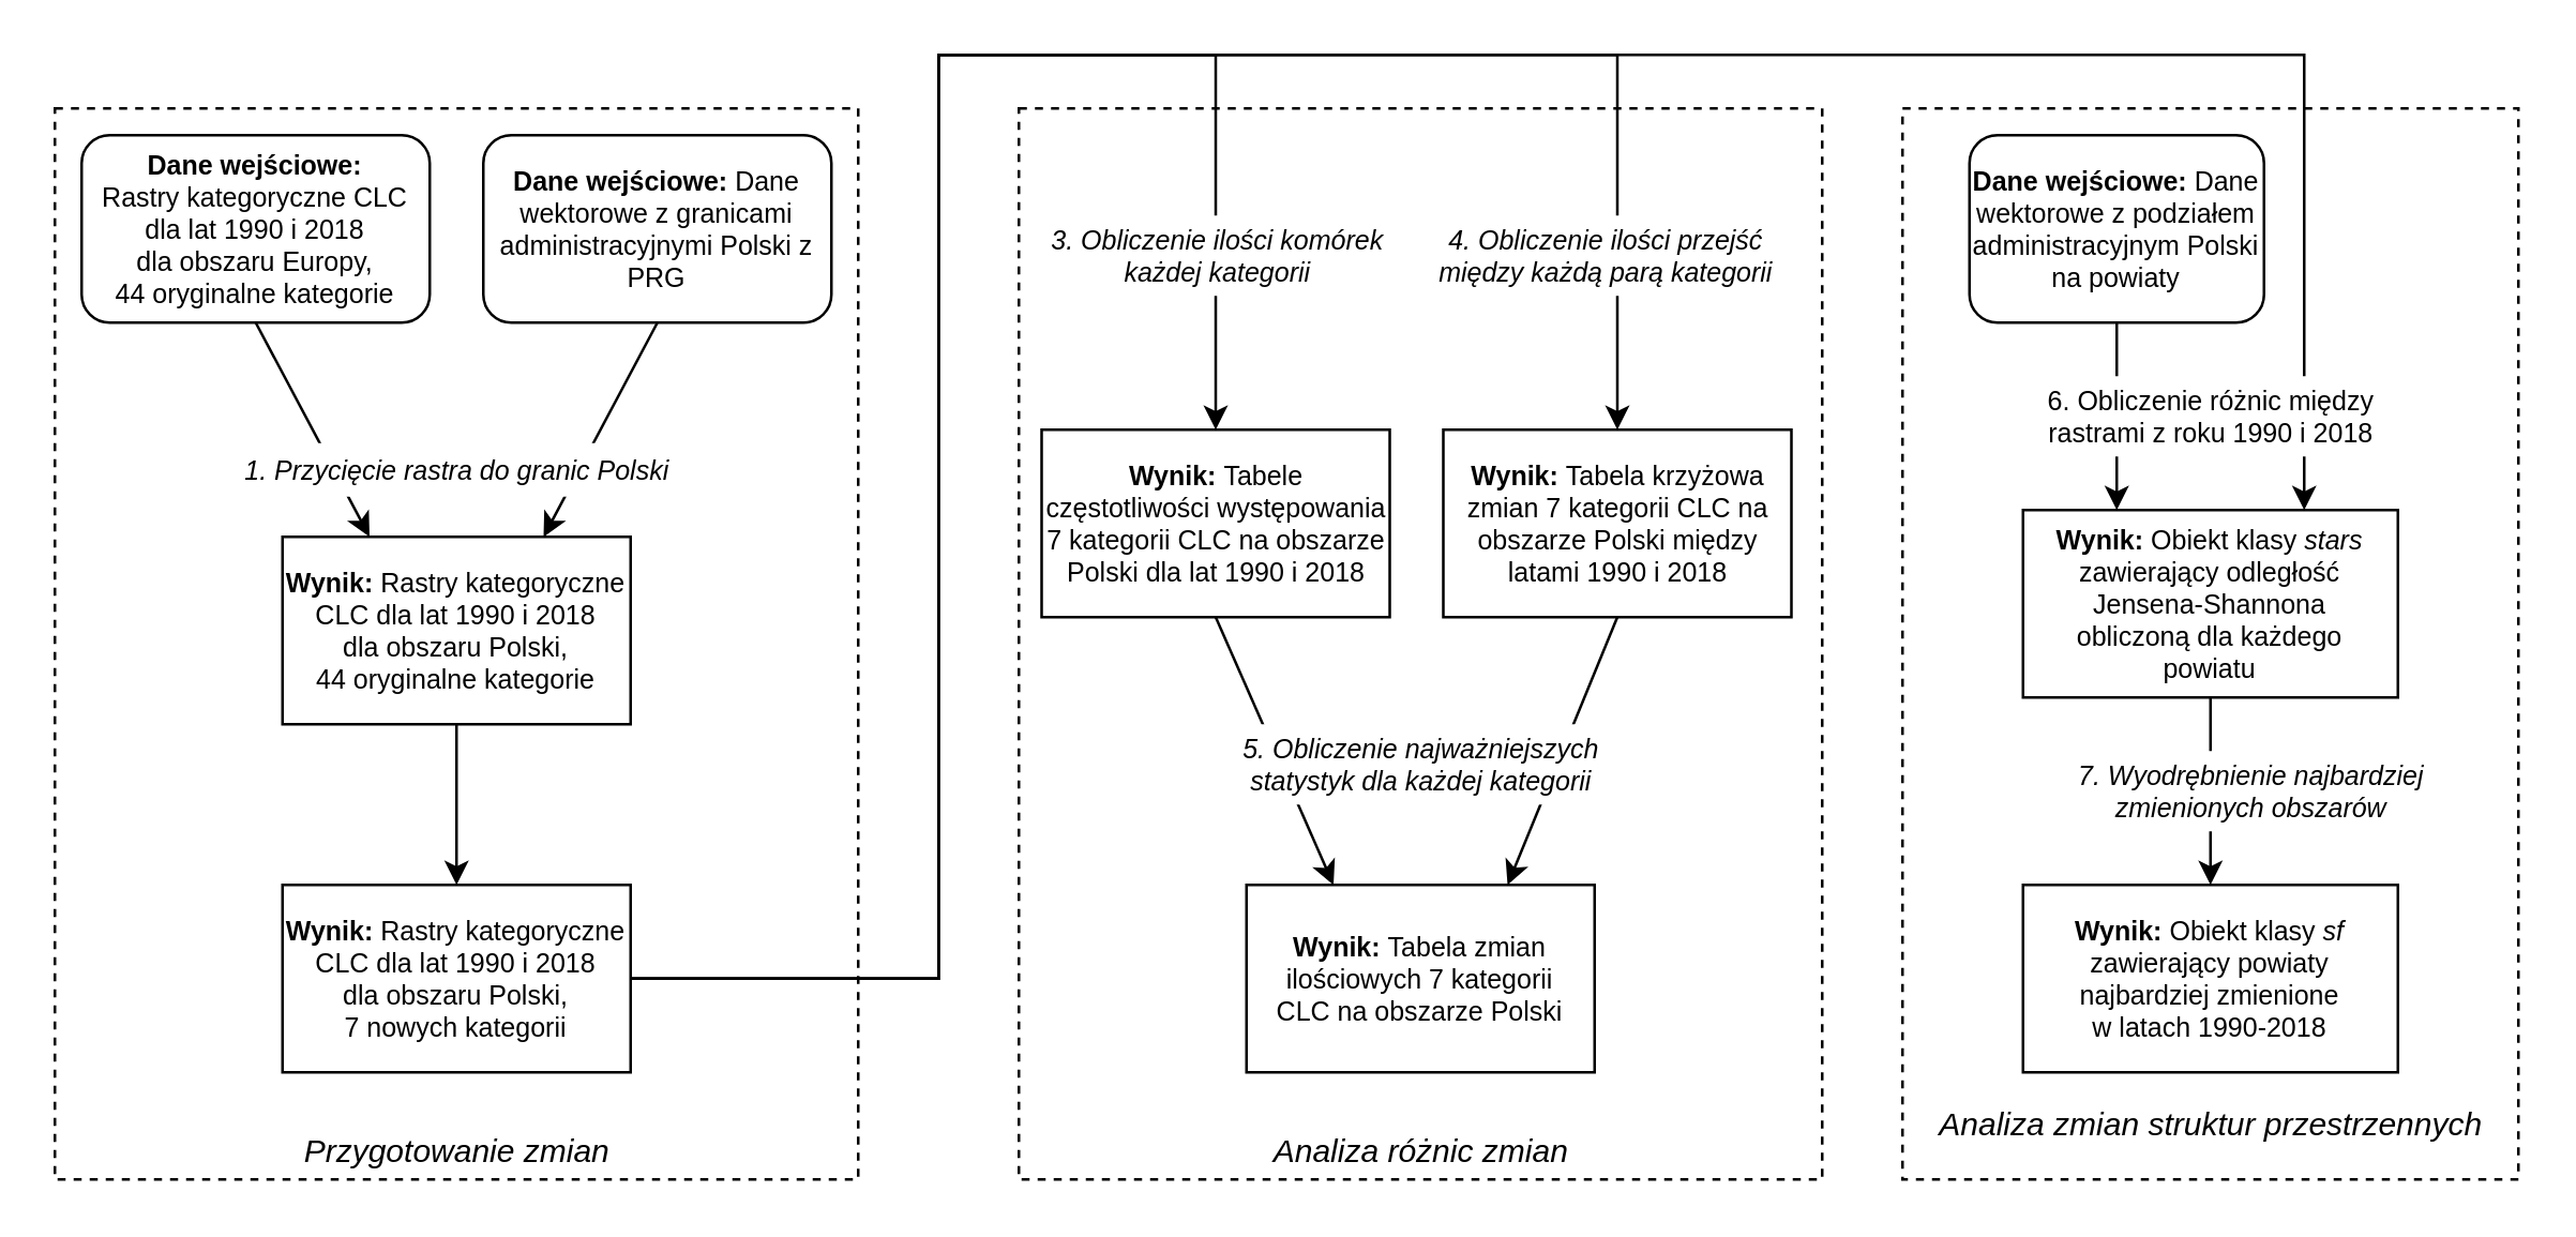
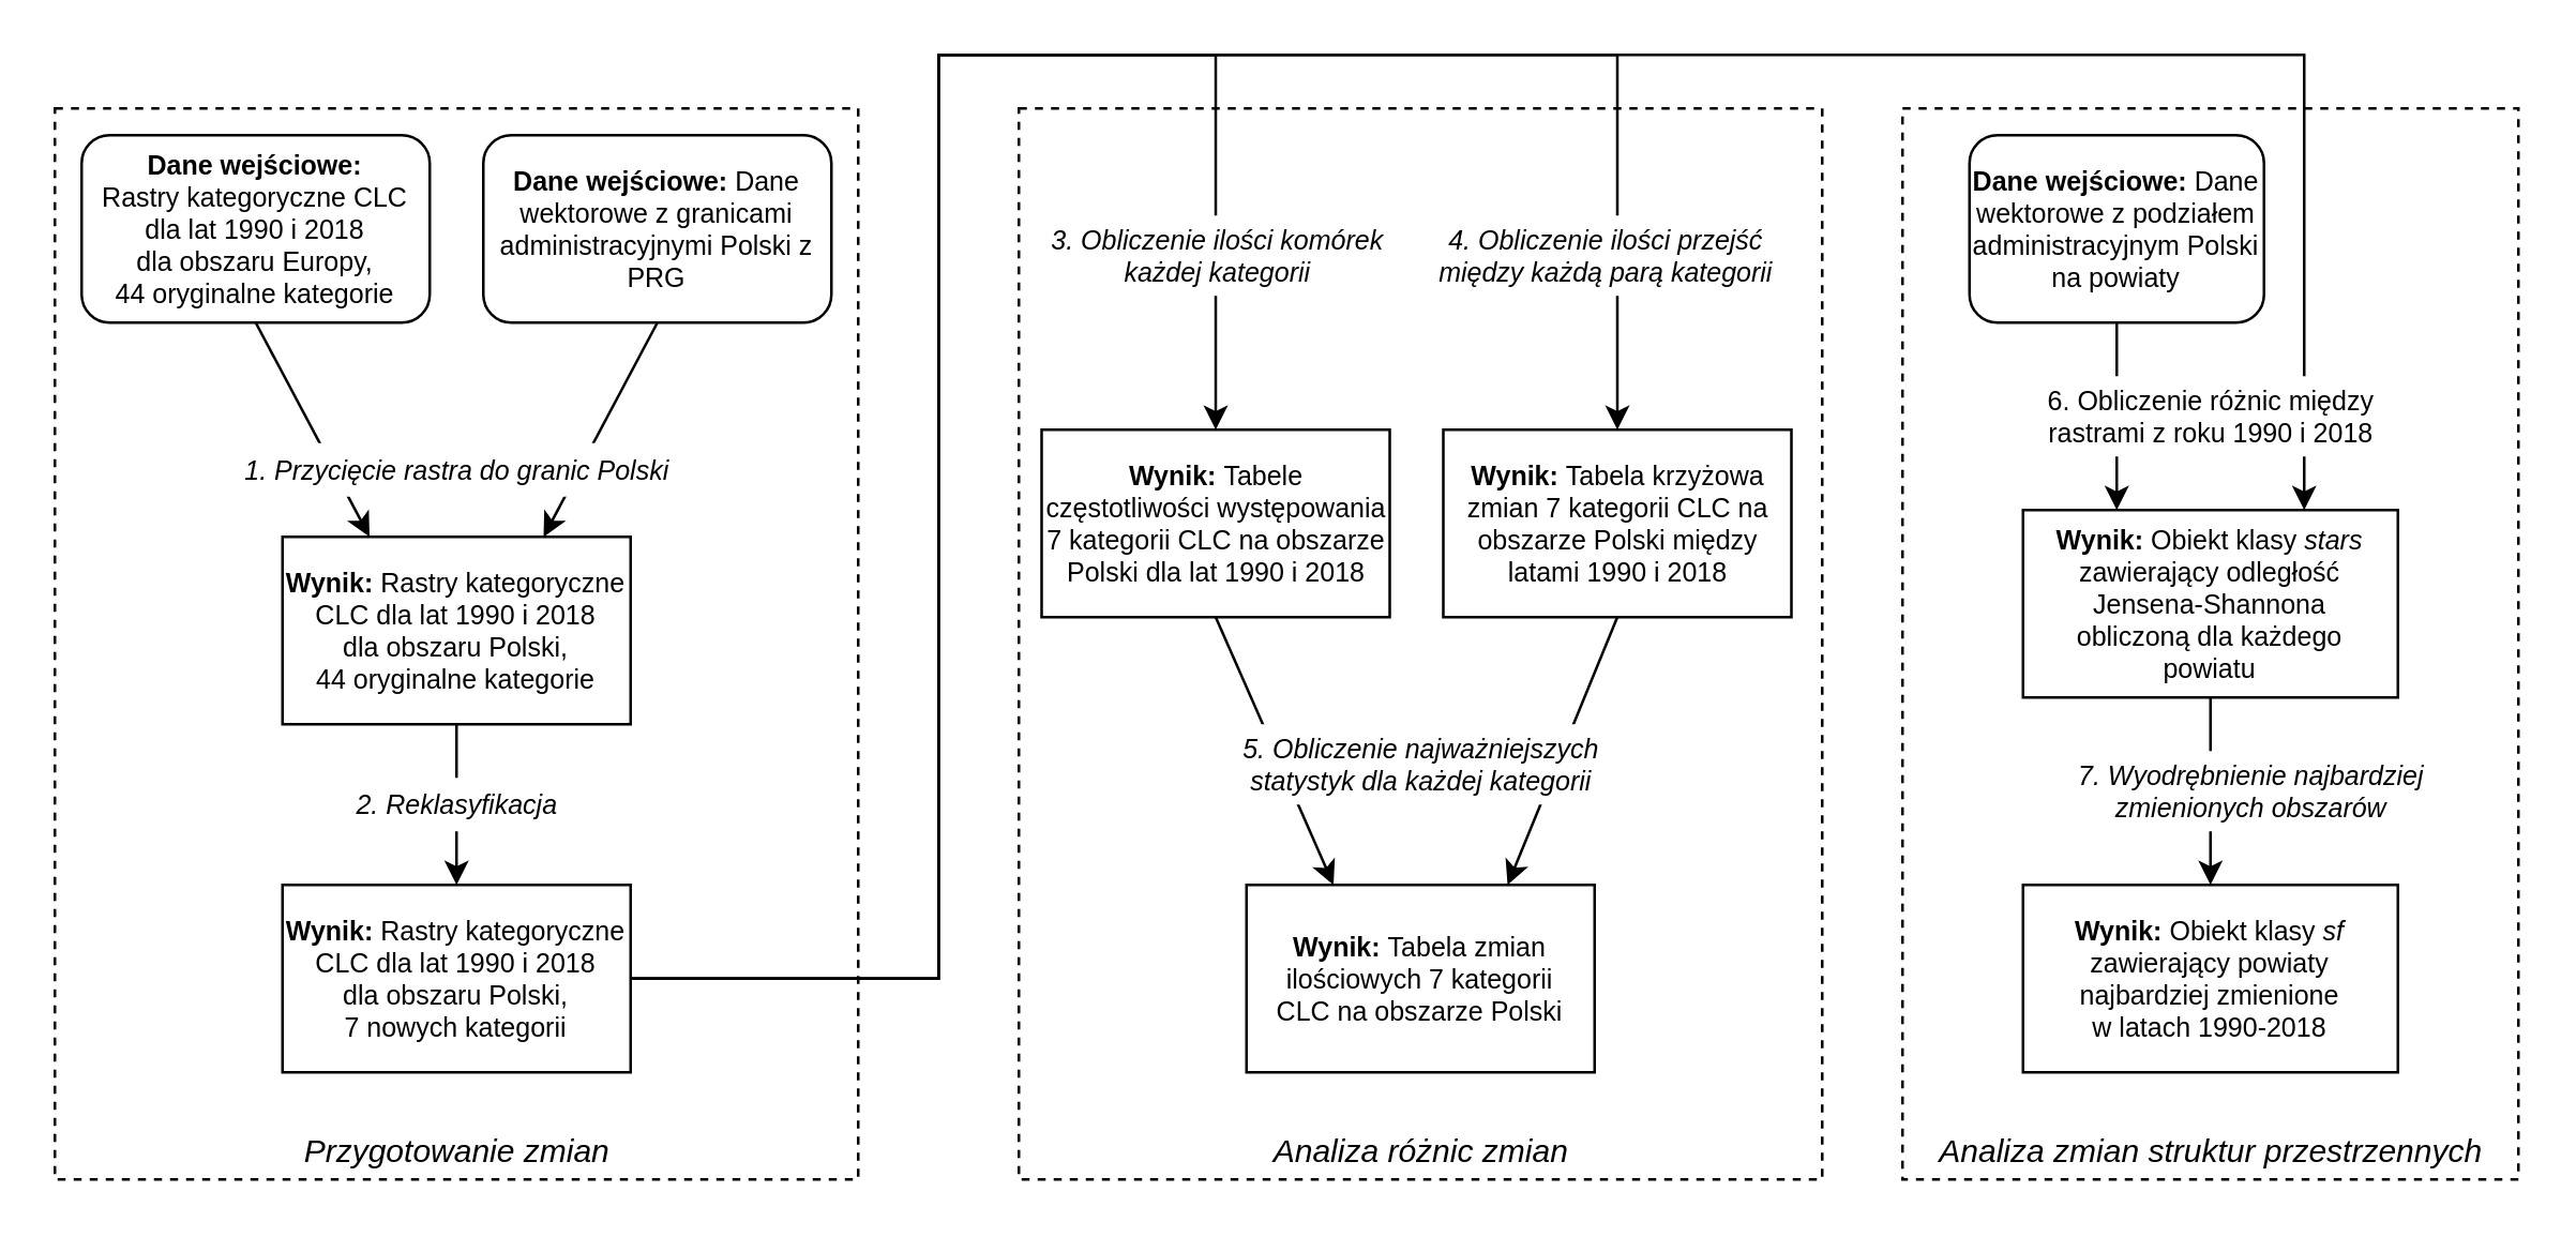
  <mxCell id="0" />
  <mxCell id="1" parent="0" />
  <mxCell id="2" value="" style="rounded=0;whiteSpace=wrap;html=1;labelBackgroundColor=#FFFFFF;fillColor=none;dashed=1;fontSize=10;" parent="1" vertex="1"><mxGeometry x="20" y="40" width="300" height="400" as="geometry" /></mxCell>
  <mxCell id="3" value="&lt;b style=&quot;font-size: 10px&quot;&gt;Dane wejściowe:&lt;br&gt;&lt;/b&gt;Rastry kategoryczne CLC&lt;br&gt;dla lat 1990 i 2018&lt;br&gt;dla obszaru Europy,&lt;br&gt;44 oryginalne kategorie" style="rounded=1;whiteSpace=wrap;html=1;fontSize=10;" parent="1" vertex="1"><mxGeometry x="30" y="50" width="130" height="70" as="geometry" /></mxCell>
  <mxCell id="4" value="" style="endArrow=classic;html=1;rounded=0;exitX=0.5;exitY=1;exitDx=0;exitDy=0;entryX=0.25;entryY=0;entryDx=0;entryDy=0;fontSize=10;" parent="1" source="3" target="5" edge="1"><mxGeometry width="50" height="50" relative="1" as="geometry"><mxPoint x="100" y="190" as="sourcePoint" /><mxPoint x="95" y="140" as="targetPoint" /><Array as="points" /></mxGeometry></mxCell>
  <mxCell id="5" value="&lt;b style=&quot;font-size: 10px&quot;&gt;Wynik:&lt;/b&gt; Rastry kategoryczne CLC dla lat 1990 i 2018&lt;br&gt;dla obszaru Polski,&lt;br&gt;44 oryginalne kategorie" style="rounded=0;whiteSpace=wrap;html=1;fontSize=10;" parent="1" vertex="1"><mxGeometry x="105" y="200" width="130" height="70" as="geometry" /></mxCell>
  <mxCell id="6" value="&lt;b style=&quot;font-size: 10px&quot;&gt;Dane wejściowe:&amp;nbsp;&lt;/b&gt;Dane wektorowe z granicami administracyjnymi Polski z PRG" style="rounded=1;whiteSpace=wrap;html=1;fontSize=10;" parent="1" vertex="1"><mxGeometry x="180" y="50" width="130" height="70" as="geometry" /></mxCell>
  <mxCell id="7" value="" style="endArrow=classic;html=1;rounded=0;exitX=0.5;exitY=1;exitDx=0;exitDy=0;entryX=0.75;entryY=0;entryDx=0;entryDy=0;fontSize=10;" parent="1" source="6" target="5" edge="1"><mxGeometry width="50" height="50" relative="1" as="geometry"><mxPoint x="340" y="140" as="sourcePoint" /><mxPoint x="170" y="180" as="targetPoint" /><Array as="points" /></mxGeometry></mxCell>
  <mxCell id="8" value="&lt;b style=&quot;font-size: 10px&quot;&gt;Wynik:&lt;/b&gt; Rastry kategoryczne CLC dla lat 1990 i 2018&lt;br&gt;dla obszaru Polski,&lt;br&gt;7 nowych kategorii" style="rounded=0;whiteSpace=wrap;html=1;fontSize=10;" parent="1" vertex="1"><mxGeometry x="105" y="330" width="130" height="70" as="geometry" /></mxCell>
  <mxCell id="9" value="" style="group;fontSize=10;verticalAlign=middle;" parent="1" vertex="1" connectable="0"><mxGeometry x="90" y="290" width="160" height="20" as="geometry" /></mxCell>
  <mxCell id="10" value="" style="endArrow=classic;html=1;rounded=0;entryX=0.5;entryY=0;entryDx=0;entryDy=0;exitX=0.5;exitY=1;exitDx=0;exitDy=0;fontSize=10;" parent="9" source="5" target="8" edge="1"><mxGeometry width="50" height="50" relative="1" as="geometry"><mxPoint x="140" y="20" as="sourcePoint" /><mxPoint x="48" y="60" as="targetPoint" /><Array as="points" /></mxGeometry></mxCell>
+ <mxCell id="11" value="&lt;i style=&quot;font-size: 10px&quot;&gt;2. Reklasyfikacja&lt;br&gt;&lt;/i&gt;" style="text;html=1;align=center;verticalAlign=middle;resizable=0;points=[];autosize=1;strokeColor=none;fillColor=default;fontSize=10;" parent="9" vertex="1"><mxGeometry x="35" width="90" height="20" as="geometry" /></mxCell>
  <mxCell id="12" value="" style="rounded=0;whiteSpace=wrap;html=1;labelBackgroundColor=#FFFFFF;fillColor=none;dashed=1;fontSize=10;" parent="1" vertex="1"><mxGeometry x="380" y="40" width="300" height="400" as="geometry" /></mxCell>
  <mxCell id="13" value="&lt;i style=&quot;font-size: 12px;&quot;&gt;Przygotowanie zmian&lt;/i&gt;" style="text;html=1;align=center;verticalAlign=middle;resizable=0;points=[];autosize=1;strokeColor=none;fillColor=none;fontSize=12;" parent="1" vertex="1"><mxGeometry x="100" y="420" width="140" height="20" as="geometry" /></mxCell>
  <mxCell id="14" value="&lt;b style=&quot;font-size: 10px&quot;&gt;Wynik:&lt;/b&gt;&amp;nbsp;Tabele częstotliwości występowania 7 kategorii CLC na obszarze Polski dla lat 1990 i 2018" style="rounded=0;whiteSpace=wrap;html=1;fontSize=10;" parent="1" vertex="1"><mxGeometry x="388.5" y="160" width="130" height="70" as="geometry" /></mxCell>
  <mxCell id="15" value="&lt;i style=&quot;font-size: 12px;&quot;&gt;Analiza różnic zmian&lt;br style=&quot;font-size: 12px;&quot;&gt;&lt;/i&gt;" style="text;html=1;align=center;verticalAlign=middle;resizable=0;points=[];autosize=1;strokeColor=none;fillColor=none;fontSize=12;" parent="1" vertex="1"><mxGeometry x="460" y="420" width="140" height="20" as="geometry" /></mxCell>
  <mxCell id="16" value="&lt;b style=&quot;font-size: 10px&quot;&gt;Wynik: &lt;/b&gt;Tabela zmian ilościowych 7 kategorii&lt;br&gt;CLC na obszarze Polski" style="rounded=0;whiteSpace=wrap;html=1;fontSize=10;" parent="1" vertex="1"><mxGeometry x="465" y="330" width="130" height="70" as="geometry" /></mxCell>
  <mxCell id="17" value="&lt;i style=&quot;font-size: 10px&quot;&gt;1. Przycięcie rastra do granic Polski&lt;/i&gt;" style="text;html=1;align=center;verticalAlign=middle;resizable=0;points=[];autosize=1;strokeColor=none;fillColor=default;fontSize=10;" parent="1" vertex="1"><mxGeometry x="85" y="165" width="170" height="20" as="geometry" /></mxCell>
  <mxCell id="18" value="" style="endArrow=classic;html=1;rounded=0;exitX=0.5;exitY=1;exitDx=0;exitDy=0;entryX=0.25;entryY=0;entryDx=0;entryDy=0;fontSize=10;" parent="1" source="14" target="16" edge="1"><mxGeometry width="50" height="50" relative="1" as="geometry"><mxPoint x="448.5" y="410" as="sourcePoint" /><mxPoint x="498.5" y="360" as="targetPoint" /></mxGeometry></mxCell>
  <mxCell id="19" value="" style="endArrow=classic;html=1;rounded=0;exitX=0.5;exitY=1;exitDx=0;exitDy=0;entryX=0.75;entryY=0;entryDx=0;entryDy=0;fontSize=10;" parent="1" source="21" target="16" edge="1"><mxGeometry width="50" height="50" relative="1" as="geometry"><mxPoint x="671" y="450" as="sourcePoint" /><mxPoint x="696" y="320" as="targetPoint" /></mxGeometry></mxCell>
  <mxCell id="20" value="&lt;i style=&quot;font-size: 10px&quot;&gt;5. Obliczenie najważniejszych&lt;br&gt;statystyk dla każdej kategorii&lt;/i&gt;" style="text;html=1;align=center;verticalAlign=middle;resizable=0;points=[];autosize=1;strokeColor=none;fillColor=default;fontSize=10;" parent="1" vertex="1"><mxGeometry x="455" y="270" width="150" height="30" as="geometry" /></mxCell>
  <mxCell id="21" value="&lt;b style=&quot;font-size: 10px&quot;&gt;Wynik:&lt;/b&gt;&amp;nbsp;Tabela krzyżowa zmian 7 kategorii CLC na obszarze Polski między latami 1990 i 2018" style="rounded=0;whiteSpace=wrap;html=1;fontSize=10;" parent="1" vertex="1"><mxGeometry x="538.5" y="160" width="130" height="70" as="geometry" /></mxCell>
  <mxCell id="22" style="edgeStyle=orthogonalEdgeStyle;rounded=0;orthogonalLoop=1;jettySize=auto;html=1;exitX=1;exitY=0.5;exitDx=0;exitDy=0;fontSize=10;entryX=0.5;entryY=0;entryDx=0;entryDy=0;" parent="1" source="8" target="14" edge="1"><mxGeometry relative="1" as="geometry"><mxPoint x="668" y="40" as="targetPoint" /><mxPoint x="420" y="380" as="sourcePoint" /><Array as="points"><mxPoint x="350" y="365" /><mxPoint x="350" y="20" /><mxPoint x="454" y="20" /></Array></mxGeometry></mxCell>
  <mxCell id="23" value="" style="rounded=0;whiteSpace=wrap;html=1;labelBackgroundColor=#FFFFFF;fillColor=none;dashed=1;fontSize=10;" parent="1" vertex="1"><mxGeometry x="710" y="40" width="230" height="400" as="geometry" /></mxCell>
- <mxCell id="24" value="&lt;i style=&quot;font-size: 12px&quot;&gt;Analiza zmian struktur przestrzennych&lt;br style=&quot;font-size: 12px&quot;&gt;&lt;/i&gt;" style="text;html=1;align=center;verticalAlign=middle;resizable=0;points=[];autosize=1;strokeColor=none;fillColor=none;fontSize=12;" parent="1" vertex="1"><mxGeometry x="715" y="410" width="220" height="20" as="geometry" /></mxCell>
+ <mxCell id="24" value="&lt;i style=&quot;font-size: 12px&quot;&gt;Analiza zmian struktur przestrzennych&lt;br style=&quot;font-size: 12px&quot;&gt;&lt;/i&gt;" style="text;html=1;align=center;verticalAlign=middle;resizable=0;points=[];autosize=1;strokeColor=none;fillColor=none;fontSize=12;" parent="1" vertex="1"><mxGeometry x="715" y="420" width="220" height="20" as="geometry" /></mxCell>
  <mxCell id="25" style="edgeStyle=orthogonalEdgeStyle;rounded=0;orthogonalLoop=1;jettySize=auto;html=1;entryX=0.5;entryY=0;entryDx=0;entryDy=0;fontSize=10;" parent="1" source="26" target="33" edge="1"><mxGeometry relative="1" as="geometry" /></mxCell>
  <mxCell id="26" value="&lt;b style=&quot;font-size: 10px&quot;&gt;Wynik:&amp;nbsp;&lt;/b&gt;Obiekt klasy&amp;nbsp;&lt;i&gt;stars&lt;br&gt;&lt;/i&gt;zawierający odległość Jensena-Shannona obliczoną&lt;span style=&quot;font-size: 10px&quot;&gt;&amp;nbsp;dla każdego&lt;br&gt;powiatu&lt;/span&gt;" style="rounded=0;whiteSpace=wrap;html=1;fontSize=10;" parent="1" vertex="1"><mxGeometry x="755" y="190" width="140" height="70" as="geometry" /></mxCell>
  <mxCell id="27" value="&lt;i style=&quot;font-size: 10px&quot;&gt;3. Obliczenie ilości komórek&lt;br style=&quot;font-size: 10px&quot;&gt;każdej kategorii&lt;/i&gt;" style="text;html=1;align=center;verticalAlign=middle;resizable=0;points=[];autosize=1;strokeColor=none;fillColor=default;rotation=0;fontSize=10;" parent="1" vertex="1"><mxGeometry x="383.5" y="80" width="140" height="30" as="geometry" /></mxCell>
  <mxCell id="28" style="edgeStyle=orthogonalEdgeStyle;rounded=0;orthogonalLoop=1;jettySize=auto;html=1;fontSize=10;entryX=0.5;entryY=0;entryDx=0;entryDy=0;exitX=1;exitY=0.5;exitDx=0;exitDy=0;" parent="1" source="8" target="21" edge="1"><mxGeometry relative="1" as="geometry"><mxPoint x="723.5" y="180" as="targetPoint" /><mxPoint x="450" y="20" as="sourcePoint" /><Array as="points"><mxPoint x="350" y="365" /><mxPoint x="350" y="20" /><mxPoint x="604" y="20" /></Array></mxGeometry></mxCell>
  <mxCell id="29" value="&lt;i style=&quot;font-size: 10px&quot;&gt;4. Obliczenie ilości przejść&lt;br style=&quot;font-size: 10px&quot;&gt;między każdą parą kategorii&lt;/i&gt;" style="text;html=1;align=center;verticalAlign=middle;resizable=0;points=[];autosize=1;strokeColor=none;fillColor=default;rotation=0;fontSize=10;" parent="1" vertex="1"><mxGeometry x="528.5" y="80" width="140" height="30" as="geometry" /></mxCell>
  <mxCell id="30" value="&lt;b style=&quot;font-size: 10px&quot;&gt;Dane wejściowe:&amp;nbsp;&lt;/b&gt;Dane wektorowe z podziałem administracyjnym Polski na powiaty" style="rounded=1;whiteSpace=wrap;html=1;fontSize=10;" parent="1" vertex="1"><mxGeometry x="735" y="50" width="110" height="70" as="geometry" /></mxCell>
  <mxCell id="31" style="edgeStyle=orthogonalEdgeStyle;rounded=0;orthogonalLoop=1;jettySize=auto;html=1;fontSize=10;entryX=0.75;entryY=0;entryDx=0;entryDy=0;exitX=1;exitY=0.5;exitDx=0;exitDy=0;" parent="1" source="8" target="26" edge="1"><mxGeometry relative="1" as="geometry"><mxPoint x="683.5" y="220" as="targetPoint" /><mxPoint x="530" y="0" as="sourcePoint" /><Array as="points"><mxPoint x="350" y="365" /><mxPoint x="350" y="20" /><mxPoint x="860" y="20" /></Array></mxGeometry></mxCell>
  <mxCell id="32" style="edgeStyle=orthogonalEdgeStyle;rounded=0;orthogonalLoop=1;jettySize=auto;html=1;fontSize=10;entryX=0.25;entryY=0;entryDx=0;entryDy=0;exitX=0.5;exitY=1;exitDx=0;exitDy=0;" parent="1" source="30" target="26" edge="1"><mxGeometry relative="1" as="geometry"><mxPoint x="1010" y="235" as="targetPoint" /><mxPoint x="995" y="80" as="sourcePoint" /><Array as="points"><mxPoint x="790" y="150" /><mxPoint x="790" y="150" /></Array></mxGeometry></mxCell>
  <mxCell id="33" value="&lt;b style=&quot;font-size: 10px&quot;&gt;Wynik: &lt;/b&gt;&lt;span style=&quot;font-size: 10px&quot;&gt;Obiekt klasy &lt;i&gt;sf&lt;/i&gt;&lt;br&gt;zawierający powiaty najbardziej zmienione&lt;br&gt;w latach 1990-2018&lt;/span&gt;" style="rounded=0;whiteSpace=wrap;html=1;fontSize=10;" parent="1" vertex="1"><mxGeometry x="755" y="330" width="140" height="70" as="geometry" /></mxCell>
  <mxCell id="34" value="&lt;i&gt;7. Wyodrębnienie najbardziej&lt;br&gt;zmienionych obszarów&lt;/i&gt;" style="text;html=1;align=center;verticalAlign=middle;resizable=0;points=[];autosize=1;strokeColor=none;fillColor=default;fontSize=10;" parent="1" vertex="1"><mxGeometry x="770" y="280" width="140" height="30" as="geometry" /></mxCell>
  <mxCell id="35" value="6. Obliczenie różnic między&lt;br&gt;rastrami z roku 1990 i 2018" style="text;html=1;align=center;verticalAlign=middle;resizable=0;points=[];autosize=1;strokeColor=none;fillColor=default;fontSize=10;" parent="1" vertex="1"><mxGeometry x="755" y="140" width="140" height="30" as="geometry" /></mxCell>
